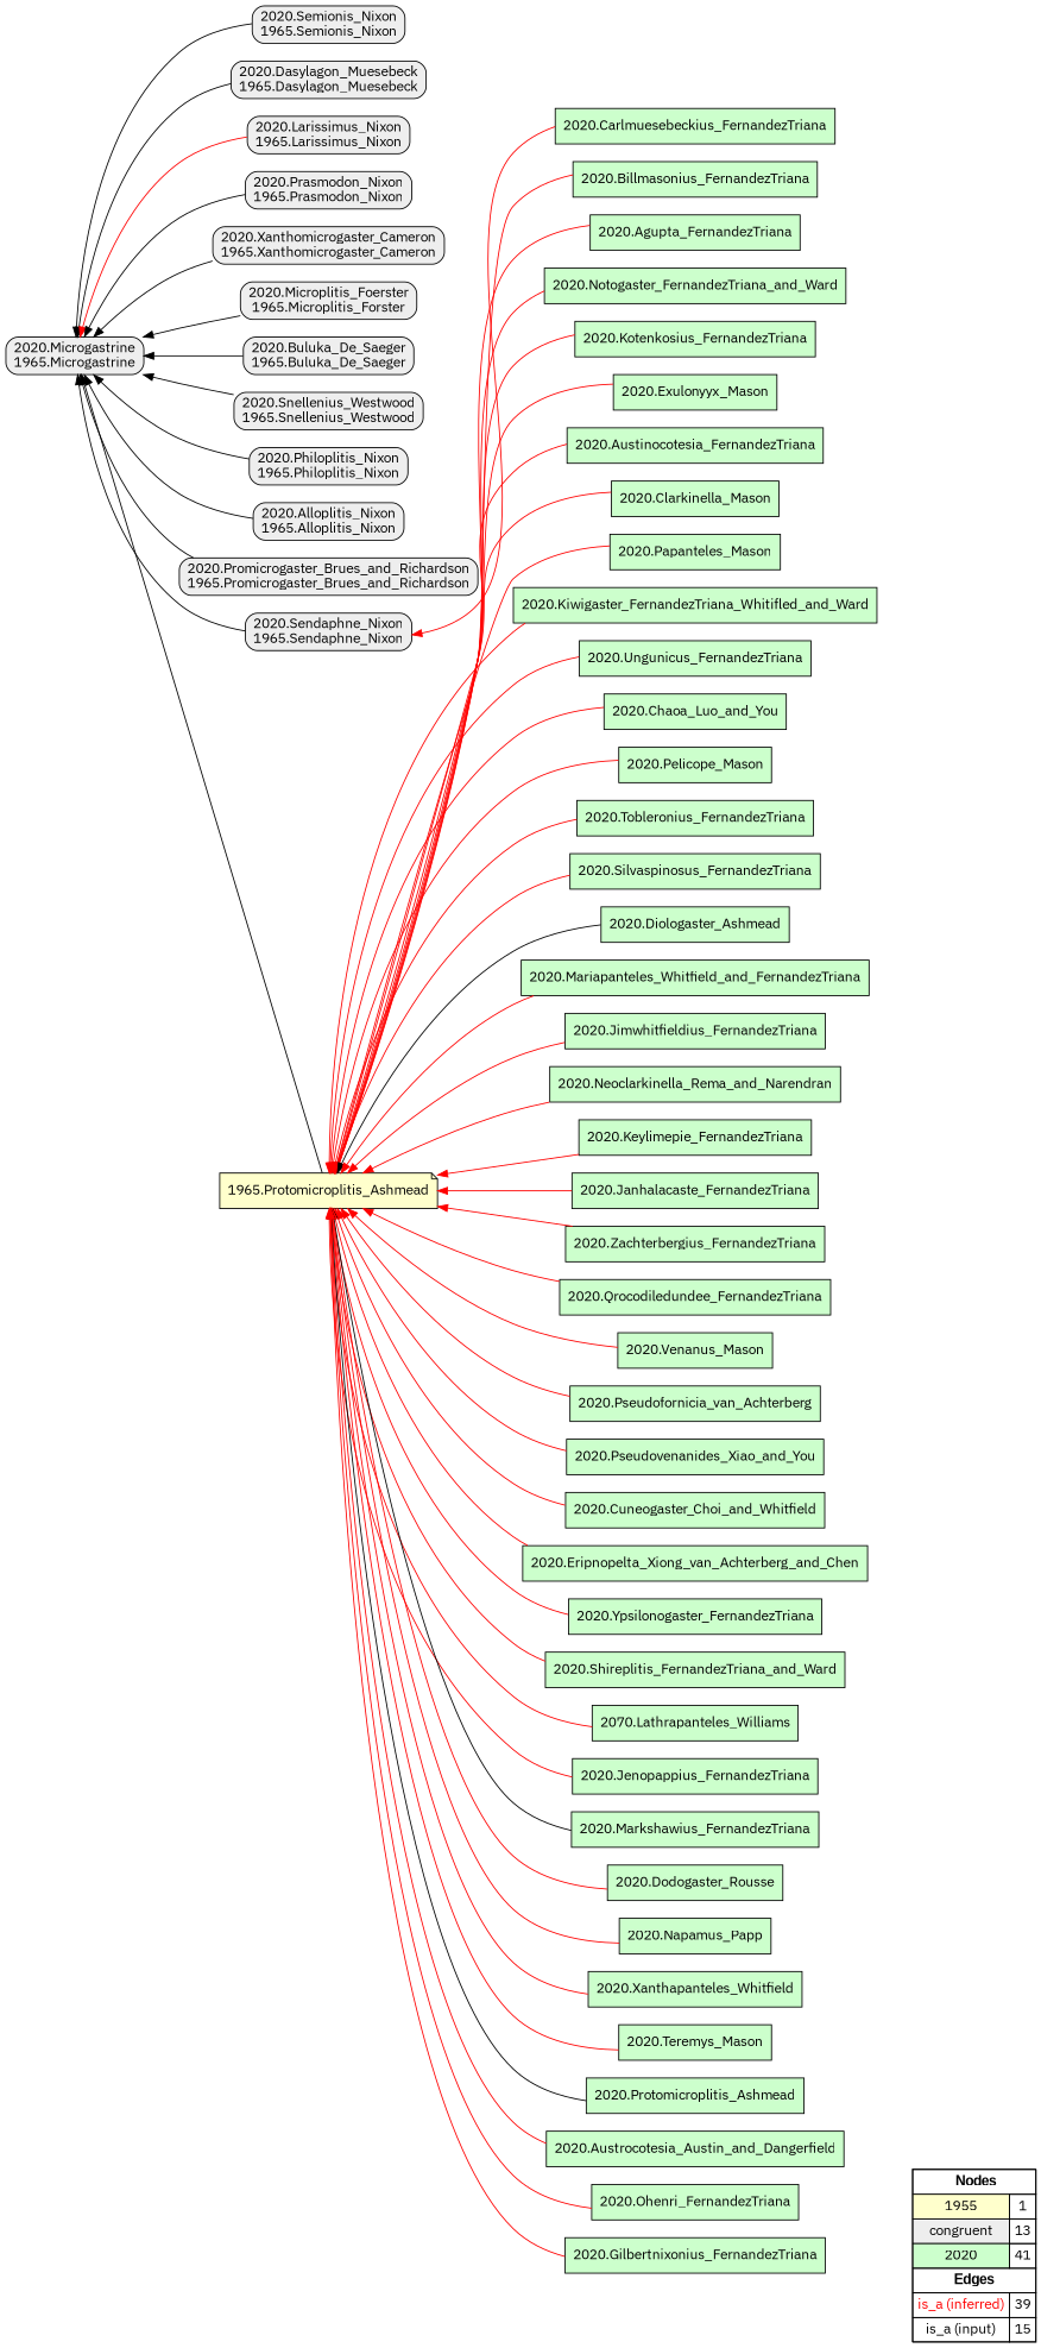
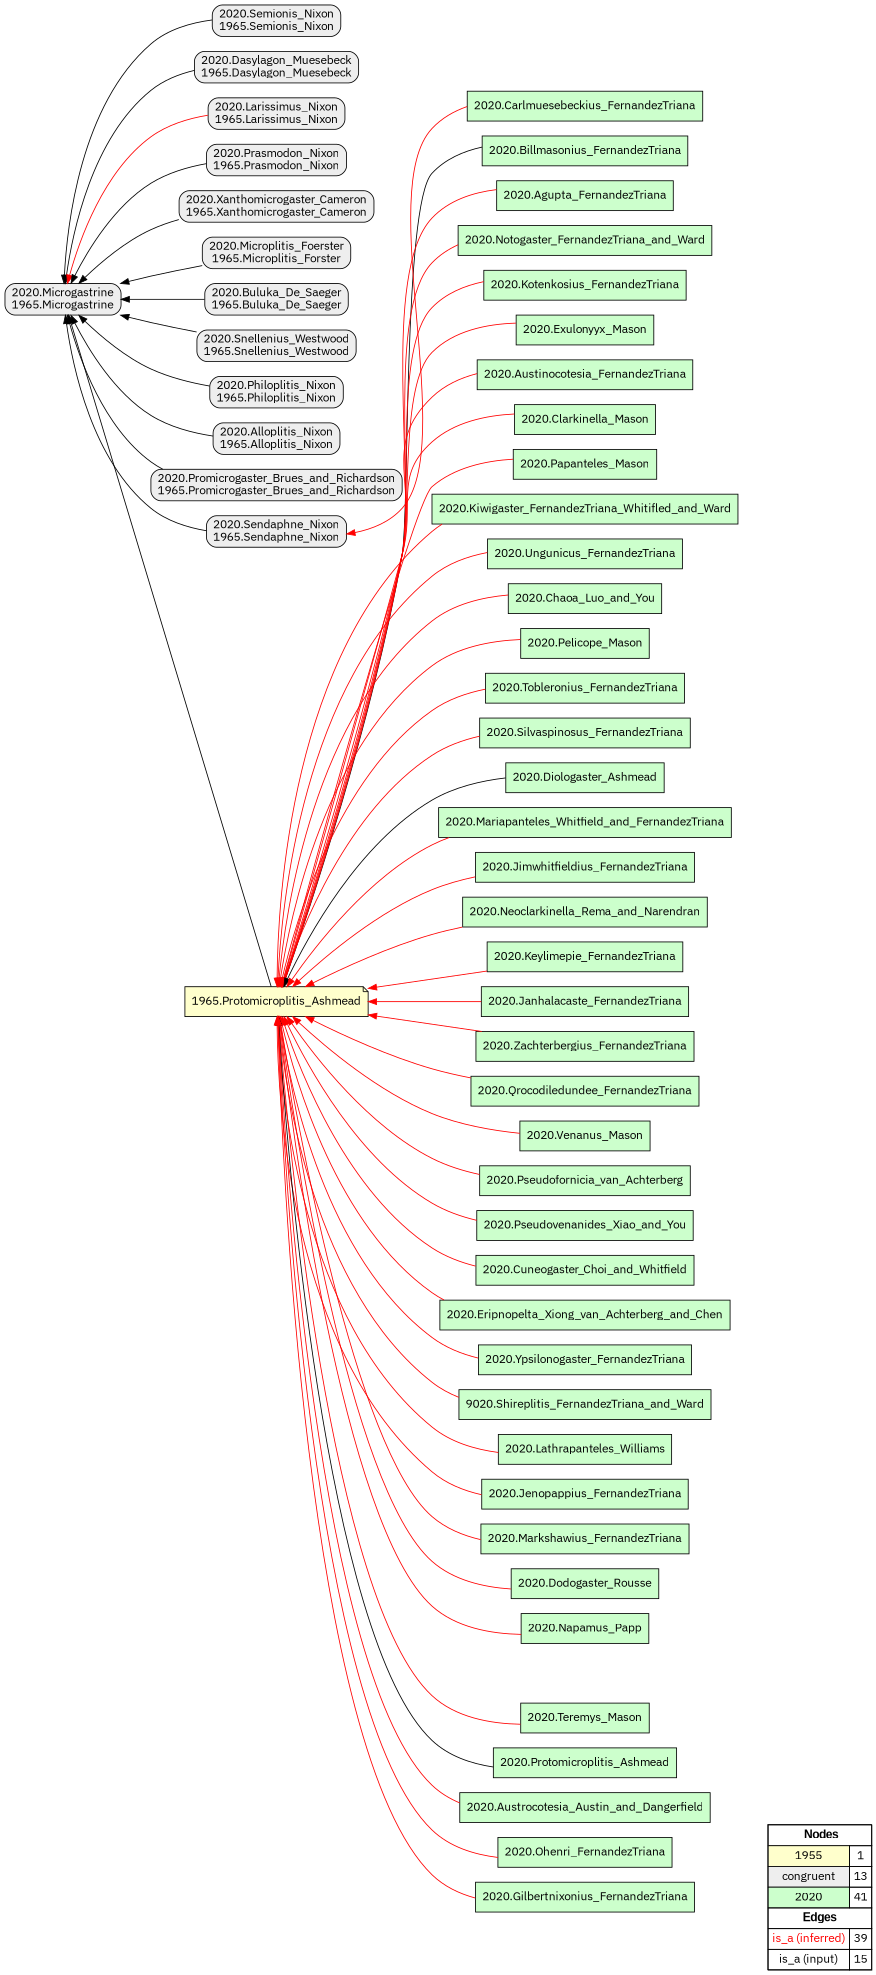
  digraph {
    fontname="IBM Plex Sans"
    rankdir=RL
    node [fillcolor="#CCFFCC" fontname="IBM Plex Sans" shape=box style=filled]
    edge [arrowhead=normal color="#FF0000" constraint=true fontname="IBM Plex Sans" penwidth=1 style=solid]
    n1 [fillcolor=white label=<   <TABLE BORDER="0" CELLBORDER="1" CELLSPACING="0" CELLPADDING="4">  <TR> <TD COLSPAN="2"><font face="Arial Black"> Nodes</font></TD> </TR>  <TR>   <TD bgcolor="#FFFFCC" fontname="helvetica">1955</TD>   <TD>1</TD>   </TR>  <TR>   <TD bgcolor="#EEEEEE" fontname="helvetica">congruent</TD>   <TD>13</TD>   </TR>  <TR>   <TD bgcolor="#CCFFCC" fontname="helvetica">2020</TD>   <TD>41</TD>   </TR>  <TR> <TD COLSPAN="2"><font face = "Arial Black"> Edges </font></TD> </TR>  <TR>   <TD><font color ="#FF0000">is_a (inferred)</font></TD><TD>39</TD> </TR> <TR>   <TD><font color ="#000000">is_a (input)</font></TD><TD>15</TD> </TR> </TABLE>   > margin=0]
    "1965.Protomicroplitis_Ashmead" [fillcolor="#FFFFCC" shape=note]
    "2020.Microgastrine\n1965.Microgastrine" [fillcolor="#EEEEEE" style="filled,rounded"]
    "2020.Semionis_Nixon\n1965.Semionis_Nixon" [fillcolor="#EEEEEE" style="filled,rounded"]
    "2020.Dasylagon_Muesebeck\n1965.Dasylagon_Muesebeck" [fillcolor="#EEEEEE" style="filled,rounded"]
    "2020.Larissimus_Nixon\n1965.Larissimus_Nixon" [fillcolor="#EEEEEE" style="filled,rounded"]
    "2020.Prasmodon_Nixon\n1965.Prasmodon_Nixon" [fillcolor="#EEEEEE" style="filled,rounded"]
    "2020.Xanthomicrogaster_Cameron\n1965.Xanthomicrogaster_Cameron" [fillcolor="#EEEEEE" style="filled,rounded"]
    "2020.Microplitis_Foerster\n1965.Microplitis_Forster" [fillcolor="#EEEEEE" style="filled,rounded"]
    "2020.Buluka_De_Saeger\n1965.Buluka_De_Saeger" [fillcolor="#EEEEEE" style="filled,rounded"]
    "2020.Snellenius_Westwood\n1965.Snellenius_Westwood" [fillcolor="#EEEEEE" style="filled,rounded"]
    "2020.Philoplitis_Nixon\n1965.Philoplitis_Nixon" [fillcolor="#EEEEEE" style="filled,rounded"]
    "2020.Alloplitis_Nixon\n1965.Alloplitis_Nixon" [fillcolor="#EEEEEE" style="filled,rounded"]
    "2020.Promicrogaster_Brues_and_Richardson\n1965.Promicrogaster_Brues_and_Richardson" [fillcolor="#EEEEEE" style="filled,rounded"]
    "2020.Sendaphne_Nixon\n1965.Sendaphne_Nixon" [fillcolor="#EEEEEE" style="filled,rounded"]
    "2020.Billmasonius_FernandezTriana"
    "2020.Agupta_FernandezTriana"
    "2020.Notogaster_FernandezTriana_and_Ward"
    "2020.Kotenkosius_FernandezTriana"
    "2020.Exulonyyx_Mason"
    "2020.Austinocotesia_FernandezTriana"
    "2020.Clarkinella_Mason"
    "2020.Papanteles_Mason"
    "2020.Kiwigaster_FernandezTriana_Whitifled_and_Ward"
    "2020.Ungunicus_FernandezTriana"
    "2020.Chaoa_Luo_and_You"
    "2020.Pelicope_Mason"
    "2020.Tobleronius_FernandezTriana"
    "2020.Silvaspinosus_FernandezTriana"
    "2020.Diologaster_Ashmead"
    "2020.Mariapanteles_Whitfield_and_FernandezTriana"
    "2020.Jimwhitfieldius_FernandezTriana"
    "2020.Neoclarkinella_Rema_and_Narendran"
    "2020.Carlmuesebeckius_FernandezTriana"
    "2020.Keylimepie_FernandezTriana"
    "2020.Janhalacaste_FernandezTriana"
    "2020.Zachterbergius_FernandezTriana"
    "2020.Qrocodiledundee_FernandezTriana"
    "2020.Venanus_Mason"
    "2020.Pseudofornicia_van_Achterberg"
    "2020.Pseudovenanides_Xiao_and_You"
    "2020.Cuneogaster_Choi_and_Whitfield"
    "2020.Eripnopelta_Xiong_van_Achterberg_and_Chen"
    "2020.Ypsilonogaster_FernandezTriana"
-   "2020.Shireplitis_FernandezTriana_and_Ward"
-   "2020.Lathrapanteles_Williams" [label="2070.Lathrapanteles_Williams"]
+   "2020.Shireplitis_FernandezTriana_and_Ward" [label="9020.Shireplitis_FernandezTriana_and_Ward"]
+   "2020.Lathrapanteles_Williams"
    "2020.Jenopappius_FernandezTriana"
    "2020.Markshawius_FernandezTriana"
    "2020.Dodogaster_Rousse"
    "2020.Napamus_Papp"
-   "2020.Xanthapanteles_Whitfield"
    "2020.Teremys_Mason"
    "2020.Protomicroplitis_Ashmead"
    "2020.Austrocotesia_Austin_and_Dangerfield"
    "2020.Ohenri_FernandezTriana"
    "2020.Gilbertnixonius_FernandezTriana"
    subgraph sub_1 {
      rank=source
      n1
    }
    "1965.Protomicroplitis_Ashmead" -> "2020.Microgastrine\n1965.Microgastrine" [color="#000000"]
    "2020.Semionis_Nixon\n1965.Semionis_Nixon" -> "2020.Microgastrine\n1965.Microgastrine" [color="#000000"]
    "2020.Dasylagon_Muesebeck\n1965.Dasylagon_Muesebeck" -> "2020.Microgastrine\n1965.Microgastrine" [color="#000000"]
    "2020.Larissimus_Nixon\n1965.Larissimus_Nixon" -> "2020.Microgastrine\n1965.Microgastrine"
    "2020.Prasmodon_Nixon\n1965.Prasmodon_Nixon" -> "2020.Microgastrine\n1965.Microgastrine" [color="#000000"]
    "2020.Xanthomicrogaster_Cameron\n1965.Xanthomicrogaster_Cameron" -> "2020.Microgastrine\n1965.Microgastrine" [color="#000000"]
    "2020.Microplitis_Foerster\n1965.Microplitis_Forster" -> "2020.Microgastrine\n1965.Microgastrine" [color="#000000"]
    "2020.Buluka_De_Saeger\n1965.Buluka_De_Saeger" -> "2020.Microgastrine\n1965.Microgastrine" [color="#000000"]
    "2020.Snellenius_Westwood\n1965.Snellenius_Westwood" -> "2020.Microgastrine\n1965.Microgastrine" [color="#000000"]
    "2020.Philoplitis_Nixon\n1965.Philoplitis_Nixon" -> "2020.Microgastrine\n1965.Microgastrine" [color="#000000"]
    "2020.Alloplitis_Nixon\n1965.Alloplitis_Nixon" -> "2020.Microgastrine\n1965.Microgastrine" [color="#000000"]
    "2020.Promicrogaster_Brues_and_Richardson\n1965.Promicrogaster_Brues_and_Richardson" -> "2020.Microgastrine\n1965.Microgastrine" [color="#000000"]
    "2020.Sendaphne_Nixon\n1965.Sendaphne_Nixon" -> "2020.Microgastrine\n1965.Microgastrine" [color="#000000"]
-   "2020.Billmasonius_FernandezTriana" -> "1965.Protomicroplitis_Ashmead"
+   "2020.Billmasonius_FernandezTriana" -> "1965.Protomicroplitis_Ashmead" [color="#000000"]
    "2020.Agupta_FernandezTriana" -> "1965.Protomicroplitis_Ashmead"
    "2020.Notogaster_FernandezTriana_and_Ward" -> "1965.Protomicroplitis_Ashmead"
    "2020.Kotenkosius_FernandezTriana" -> "1965.Protomicroplitis_Ashmead"
    "2020.Exulonyyx_Mason" -> "1965.Protomicroplitis_Ashmead"
    "2020.Austinocotesia_FernandezTriana" -> "1965.Protomicroplitis_Ashmead"
    "2020.Clarkinella_Mason" -> "1965.Protomicroplitis_Ashmead"
    "2020.Papanteles_Mason" -> "1965.Protomicroplitis_Ashmead"
    "2020.Kiwigaster_FernandezTriana_Whitifled_and_Ward" -> "1965.Protomicroplitis_Ashmead"
    "2020.Ungunicus_FernandezTriana" -> "1965.Protomicroplitis_Ashmead"
    "2020.Chaoa_Luo_and_You" -> "1965.Protomicroplitis_Ashmead"
    "2020.Pelicope_Mason" -> "1965.Protomicroplitis_Ashmead"
    "2020.Tobleronius_FernandezTriana" -> "1965.Protomicroplitis_Ashmead"
    "2020.Silvaspinosus_FernandezTriana" -> "1965.Protomicroplitis_Ashmead"
    "2020.Diologaster_Ashmead" -> "1965.Protomicroplitis_Ashmead" [color="#000000"]
    "2020.Mariapanteles_Whitfield_and_FernandezTriana" -> "1965.Protomicroplitis_Ashmead"
    "2020.Jimwhitfieldius_FernandezTriana" -> "1965.Protomicroplitis_Ashmead"
    "2020.Neoclarkinella_Rema_and_Narendran" -> "1965.Protomicroplitis_Ashmead"
    "2020.Carlmuesebeckius_FernandezTriana" -> "2020.Sendaphne_Nixon\n1965.Sendaphne_Nixon"
    "2020.Keylimepie_FernandezTriana" -> "1965.Protomicroplitis_Ashmead"
    "2020.Janhalacaste_FernandezTriana" -> "1965.Protomicroplitis_Ashmead"
    "2020.Zachterbergius_FernandezTriana" -> "1965.Protomicroplitis_Ashmead"
    "2020.Qrocodiledundee_FernandezTriana" -> "1965.Protomicroplitis_Ashmead"
    "2020.Venanus_Mason" -> "1965.Protomicroplitis_Ashmead"
    "2020.Pseudofornicia_van_Achterberg" -> "1965.Protomicroplitis_Ashmead"
    "2020.Pseudovenanides_Xiao_and_You" -> "1965.Protomicroplitis_Ashmead"
    "2020.Cuneogaster_Choi_and_Whitfield" -> "1965.Protomicroplitis_Ashmead"
    "2020.Eripnopelta_Xiong_van_Achterberg_and_Chen" -> "1965.Protomicroplitis_Ashmead"
    "2020.Ypsilonogaster_FernandezTriana" -> "1965.Protomicroplitis_Ashmead"
    "2020.Shireplitis_FernandezTriana_and_Ward" -> "1965.Protomicroplitis_Ashmead"
    "2020.Lathrapanteles_Williams" -> "1965.Protomicroplitis_Ashmead"
    "2020.Jenopappius_FernandezTriana" -> "1965.Protomicroplitis_Ashmead"
-   "2020.Markshawius_FernandezTriana" -> "1965.Protomicroplitis_Ashmead" [color="#000000"]
+   "2020.Markshawius_FernandezTriana" -> "1965.Protomicroplitis_Ashmead"
    "2020.Dodogaster_Rousse" -> "1965.Protomicroplitis_Ashmead"
    "2020.Napamus_Papp" -> "1965.Protomicroplitis_Ashmead"
-   "2020.Xanthapanteles_Whitfield" -> "1965.Protomicroplitis_Ashmead"
    "2020.Teremys_Mason" -> "1965.Protomicroplitis_Ashmead"
    "2020.Protomicroplitis_Ashmead" -> "1965.Protomicroplitis_Ashmead" [color="#000000"]
    "2020.Austrocotesia_Austin_and_Dangerfield" -> "1965.Protomicroplitis_Ashmead"
    "2020.Ohenri_FernandezTriana" -> "1965.Protomicroplitis_Ashmead"
    "2020.Gilbertnixonius_FernandezTriana" -> "1965.Protomicroplitis_Ashmead"
  }
